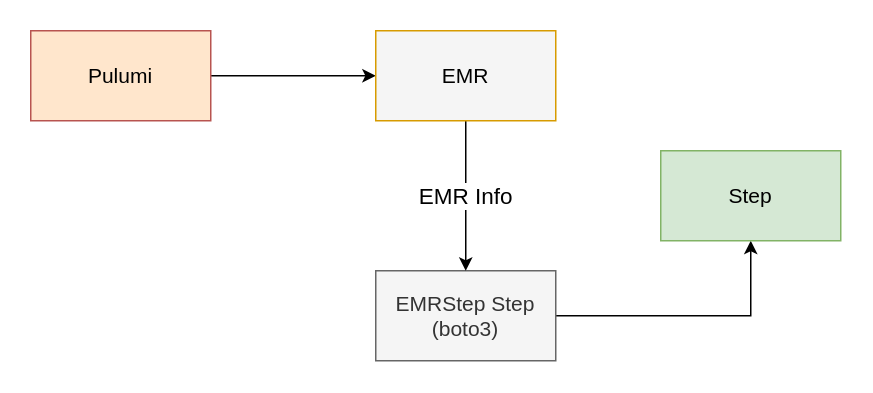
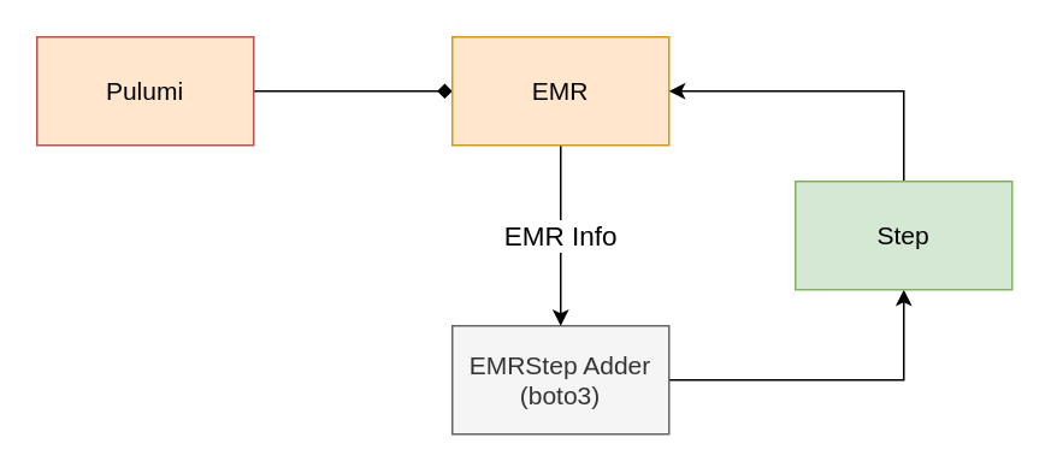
  <mxCell id="0" />
  <mxCell id="1" parent="0" />
- <mxCell id="2" style="edgeStyle=orthogonalEdgeStyle;rounded=0;orthogonalLoop=1;jettySize=auto;html=1;exitX=1;exitY=0.5;exitDx=0;exitDy=0;entryX=0;entryY=0.5;entryDx=0;entryDy=0;" edge="1" parent="1" source="3" target="7"><mxGeometry relative="1" as="geometry" /></mxCell>
+ <mxCell id="2" style="edgeStyle=orthogonalEdgeStyle;rounded=0;orthogonalLoop=1;jettySize=auto;html=1;exitX=1;exitY=0.5;exitDx=0;exitDy=0;entryX=0;entryY=0.5;entryDx=0;entryDy=0;endArrow=diamond;" edge="1" parent="1" source="3" target="7"><mxGeometry relative="1" as="geometry" /></mxCell>
  <mxCell id="3" value="&lt;font style=&quot;font-size: 14px&quot;&gt;Pulumi&lt;/font&gt;" style="rounded=0;whiteSpace=wrap;html=1;fillColor=#ffe6cc;strokeColor=#b85450;" vertex="1" parent="1"><mxGeometry x="20" y="20" width="120" height="60" as="geometry" /></mxCell>
  <mxCell id="4" style="edgeStyle=orthogonalEdgeStyle;rounded=0;orthogonalLoop=1;jettySize=auto;html=1;exitX=1;exitY=0.5;exitDx=0;exitDy=0;entryX=0.5;entryY=1;entryDx=0;entryDy=0;" edge="1" parent="1" source="5" target="9"><mxGeometry relative="1" as="geometry" /></mxCell>
- <mxCell id="5" value="&lt;div style=&quot;font-size: 14px&quot;&gt;&lt;font style=&quot;font-size: 14px&quot;&gt;EMRStep Step&lt;/font&gt;&lt;/div&gt;&lt;div style=&quot;font-size: 14px&quot;&gt;&lt;font style=&quot;font-size: 14px&quot;&gt;(boto3)&lt;br&gt;&lt;/font&gt;&lt;/div&gt;" style="rounded=0;whiteSpace=wrap;html=1;fillColor=#f5f5f5;strokeColor=#666666;fontColor=#333333;" vertex="1" parent="1"><mxGeometry x="250" y="180" width="120" height="60" as="geometry" /></mxCell>
+ <mxCell id="5" value="&lt;div style=&quot;font-size: 14px&quot;&gt;&lt;font style=&quot;font-size: 14px&quot;&gt;EMRStep Adder&lt;/font&gt;&lt;/div&gt;&lt;div style=&quot;font-size: 14px&quot;&gt;&lt;font style=&quot;font-size: 14px&quot;&gt;(boto3)&lt;br&gt;&lt;/font&gt;&lt;/div&gt;" style="rounded=0;whiteSpace=wrap;html=1;fillColor=#f5f5f5;strokeColor=#666666;fontColor=#333333;" vertex="1" parent="1"><mxGeometry x="250" y="180" width="120" height="60" as="geometry" /></mxCell>
  <mxCell id="6" value="&lt;font style=&quot;font-size: 15px&quot;&gt;EMR &lt;font style=&quot;font-size: 15px&quot;&gt;Info&lt;/font&gt;&lt;/font&gt;" style="edgeStyle=orthogonalEdgeStyle;rounded=0;orthogonalLoop=1;jettySize=auto;html=1;exitX=0.5;exitY=1;exitDx=0;exitDy=0;entryX=0.5;entryY=0;entryDx=0;entryDy=0;" edge="1" parent="1" source="7" target="5"><mxGeometry relative="1" as="geometry" /></mxCell>
- <mxCell id="7" value="&lt;font style=&quot;font-size: 14px&quot;&gt;EMR&lt;/font&gt;" style="rounded=0;whiteSpace=wrap;html=1;fillColor=#f5f5f5;strokeColor=#d79b00;" vertex="1" parent="1"><mxGeometry x="250" y="20" width="120" height="60" as="geometry" /></mxCell>
+ <mxCell id="7" value="&lt;font style=&quot;font-size: 14px&quot;&gt;EMR&lt;/font&gt;" style="rounded=0;whiteSpace=wrap;html=1;fillColor=#ffe6cc;strokeColor=#d79b00;" vertex="1" parent="1"><mxGeometry x="250" y="20" width="120" height="60" as="geometry" /></mxCell>
+ <mxCell id="8" style="edgeStyle=orthogonalEdgeStyle;rounded=0;orthogonalLoop=1;jettySize=auto;html=1;exitX=0.5;exitY=0;exitDx=0;exitDy=0;entryX=1;entryY=0.5;entryDx=0;entryDy=0;" edge="1" parent="1" source="9" target="7"><mxGeometry relative="1" as="geometry" /></mxCell>
  <mxCell id="9" value="&lt;font style=&quot;font-size: 14px&quot;&gt;Step&lt;/font&gt;" style="rounded=0;whiteSpace=wrap;html=1;fillColor=#d5e8d4;strokeColor=#82b366;" vertex="1" parent="1"><mxGeometry x="440" y="100" width="120" height="60" as="geometry" /></mxCell>
